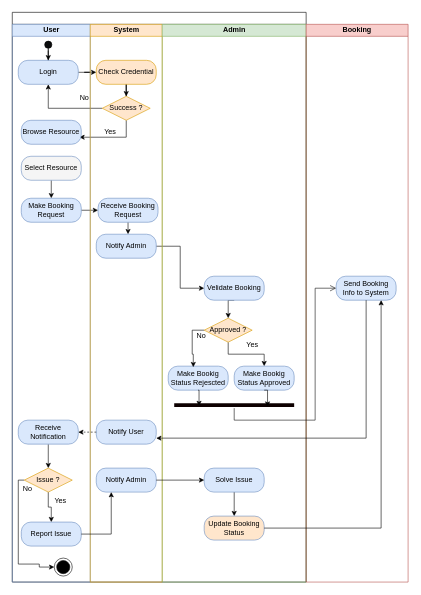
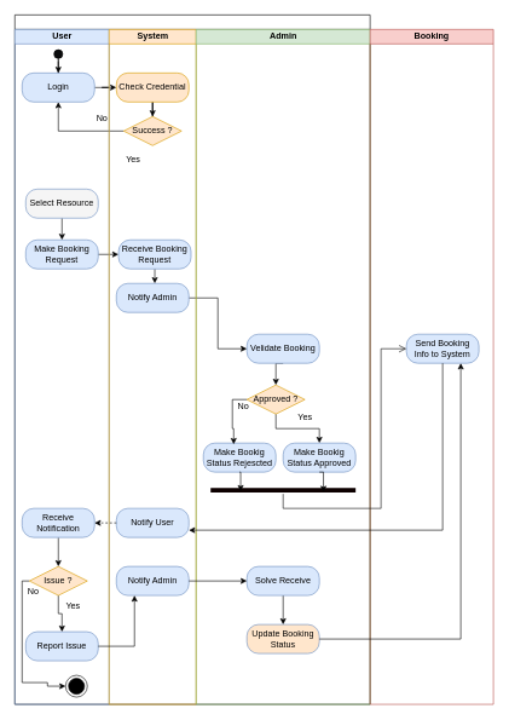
  <mxCell id="0" />
  <mxCell id="1" parent="0" />
  <mxCell id="2" value="" style="swimlane;childLayout=stackLayout;resizeParent=1;resizeParentMax=0;startSize=20;html=1;strokeColor=default;" parent="1" vertex="1"><mxGeometry x="20" y="20" width="490" height="950" as="geometry" /></mxCell>
  <mxCell id="3" style="edgeStyle=orthogonalEdgeStyle;rounded=0;orthogonalLoop=1;jettySize=auto;html=1;entryX=0;entryY=0.5;entryDx=0;entryDy=0;" parent="2" source="11" target="27" edge="1"><mxGeometry relative="1" as="geometry" /></mxCell>
  <mxCell id="4" style="edgeStyle=orthogonalEdgeStyle;rounded=0;orthogonalLoop=1;jettySize=auto;html=1;entryX=0.5;entryY=1;entryDx=0;entryDy=0;" parent="2" source="28" target="11" edge="1"><mxGeometry relative="1" as="geometry" /></mxCell>
- <mxCell id="5" style="edgeStyle=orthogonalEdgeStyle;rounded=0;orthogonalLoop=1;jettySize=auto;html=1;exitX=0.5;exitY=1;exitDx=0;exitDy=0;entryX=0.969;entryY=0.706;entryDx=0;entryDy=0;entryPerimeter=0;" parent="2" source="28" target="12" edge="1"><mxGeometry relative="1" as="geometry" /></mxCell>
  <mxCell id="6" style="edgeStyle=orthogonalEdgeStyle;rounded=0;orthogonalLoop=1;jettySize=auto;html=1;exitX=1;exitY=0.5;exitDx=0;exitDy=0;entryX=0;entryY=0.5;entryDx=0;entryDy=0;" parent="2" source="15" target="31" edge="1"><mxGeometry relative="1" as="geometry" /></mxCell>
  <mxCell id="7" style="edgeStyle=orthogonalEdgeStyle;rounded=0;orthogonalLoop=1;jettySize=auto;html=1;exitX=1;exitY=0.5;exitDx=0;exitDy=0;entryX=0;entryY=0.5;entryDx=0;entryDy=0;" parent="2" source="32" target="37" edge="1"><mxGeometry relative="1" as="geometry" /></mxCell>
  <mxCell id="8" value="User" style="swimlane;startSize=20;html=1;fillColor=#dae8fc;strokeColor=#6c8ebf;" parent="2" vertex="1"><mxGeometry y="20" width="130" height="930" as="geometry" /></mxCell>
  <mxCell id="9" style="edgeStyle=orthogonalEdgeStyle;rounded=0;orthogonalLoop=1;jettySize=auto;html=1;entryX=0.5;entryY=0;entryDx=0;entryDy=0;" parent="8" source="10" target="11" edge="1"><mxGeometry relative="1" as="geometry" /></mxCell>
  <mxCell id="10" value="" style="ellipse;html=1;shape=startState;fillColor=#0B0C0D;strokeColor=#000000;" parent="8" vertex="1"><mxGeometry x="50" y="24" width="20" height="20" as="geometry" /></mxCell>
  <mxCell id="11" value="Login" style="rounded=1;whiteSpace=wrap;html=1;arcSize=40;fillColor=#dae8fc;strokeColor=#6c8ebf;" parent="8" vertex="1"><mxGeometry x="10" y="60" width="100" height="40" as="geometry" /></mxCell>
- <mxCell id="12" value="Browse Resource" style="rounded=1;whiteSpace=wrap;html=1;arcSize=40;fillColor=#dae8fc;strokeColor=#6c8ebf;" parent="8" vertex="1"><mxGeometry x="15" y="160" width="100" height="40" as="geometry" /></mxCell>
  <mxCell id="13" style="edgeStyle=orthogonalEdgeStyle;rounded=0;orthogonalLoop=1;jettySize=auto;html=1;exitX=0.5;exitY=1;exitDx=0;exitDy=0;entryX=0.5;entryY=0;entryDx=0;entryDy=0;" parent="8" source="14" target="15" edge="1"><mxGeometry relative="1" as="geometry" /></mxCell>
  <mxCell id="14" value="Select Resource" style="rounded=1;whiteSpace=wrap;html=1;arcSize=40;fillColor=#f5f5f5;strokeColor=#6c8ebf;" parent="8" vertex="1"><mxGeometry x="15" y="220" width="100" height="40" as="geometry" /></mxCell>
  <mxCell id="15" value="Make Booking Request" style="rounded=1;whiteSpace=wrap;html=1;arcSize=40;fillColor=#dae8fc;strokeColor=#6c8ebf;" parent="8" vertex="1"><mxGeometry x="15" y="290" width="100" height="40" as="geometry" /></mxCell>
  <mxCell id="16" style="edgeStyle=orthogonalEdgeStyle;rounded=0;orthogonalLoop=1;jettySize=auto;html=1;exitX=0.5;exitY=1;exitDx=0;exitDy=0;entryX=0.5;entryY=0;entryDx=0;entryDy=0;" parent="8" source="17" target="20" edge="1"><mxGeometry relative="1" as="geometry" /></mxCell>
  <mxCell id="17" value="Receive Notification" style="rounded=1;whiteSpace=wrap;html=1;arcSize=40;fillColor=#dae8fc;strokeColor=#6c8ebf;" parent="8" vertex="1"><mxGeometry x="10" y="660" width="100" height="40" as="geometry" /></mxCell>
  <mxCell id="18" style="edgeStyle=orthogonalEdgeStyle;rounded=0;orthogonalLoop=1;jettySize=auto;html=1;exitX=0;exitY=0.5;exitDx=0;exitDy=0;entryX=0;entryY=0.5;entryDx=0;entryDy=0;" parent="8" source="20" target="21" edge="1"><mxGeometry relative="1" as="geometry"><Array as="points"><mxPoint x="10" y="760" /><mxPoint x="10" y="900" /><mxPoint x="45" y="900" /></Array></mxGeometry></mxCell>
  <mxCell id="19" style="edgeStyle=orthogonalEdgeStyle;rounded=0;orthogonalLoop=1;jettySize=auto;html=1;exitX=0.5;exitY=1;exitDx=0;exitDy=0;" parent="8" source="20" target="22" edge="1"><mxGeometry relative="1" as="geometry" /></mxCell>
  <mxCell id="20" value="Issue ?" style="rhombus;whiteSpace=wrap;html=1;fillColor=#ffe6cc;strokeColor=#d79b00;" parent="8" vertex="1"><mxGeometry x="20" y="740" width="80" height="40" as="geometry" /></mxCell>
  <mxCell id="21" value="" style="ellipse;html=1;shape=endState;fillColor=#000000;strokeColor=#0d0d0d;" parent="8" vertex="1"><mxGeometry x="70" y="890" width="30" height="30" as="geometry" /></mxCell>
  <mxCell id="22" value="Report Issue" style="rounded=1;whiteSpace=wrap;html=1;arcSize=40;fillColor=#dae8fc;strokeColor=#6c8ebf;" parent="8" vertex="1"><mxGeometry x="15" y="830" width="100" height="40" as="geometry" /></mxCell>
  <mxCell id="23" value="Yes" style="text;html=1;align=center;verticalAlign=middle;resizable=0;points=[];autosize=1;strokeColor=none;fillColor=none;" parent="8" vertex="1"><mxGeometry x="60" y="780" width="40" height="30" as="geometry" /></mxCell>
  <mxCell id="24" value="No" style="text;html=1;align=center;verticalAlign=middle;resizable=0;points=[];autosize=1;strokeColor=none;fillColor=none;" parent="8" vertex="1"><mxGeometry x="5" y="760" width="40" height="30" as="geometry" /></mxCell>
  <mxCell id="25" value="System" style="swimlane;startSize=20;html=1;fillColor=#ffe6cc;strokeColor=#d79b00;" parent="2" vertex="1"><mxGeometry x="130" y="20" width="120" height="930" as="geometry" /></mxCell>
  <mxCell id="26" style="edgeStyle=orthogonalEdgeStyle;rounded=0;orthogonalLoop=1;jettySize=auto;html=1;entryX=0.5;entryY=0;entryDx=0;entryDy=0;" parent="25" source="27" target="28" edge="1"><mxGeometry relative="1" as="geometry" /></mxCell>
  <mxCell id="27" value="Check Credential" style="rounded=1;whiteSpace=wrap;html=1;arcSize=40;fillColor=#ffe6cc;strokeColor=#d79b00;" parent="25" vertex="1"><mxGeometry x="10" y="60" width="100" height="40" as="geometry" /></mxCell>
  <mxCell id="28" value="Success ?" style="rhombus;whiteSpace=wrap;html=1;fillColor=#ffe6cc;strokeColor=#d79b00;" parent="25" vertex="1"><mxGeometry x="20" y="120" width="80" height="40" as="geometry" /></mxCell>
  <mxCell id="29" value="Yes" style="text;html=1;align=center;verticalAlign=middle;resizable=0;points=[];autosize=1;strokeColor=none;fillColor=none;" parent="25" vertex="1"><mxGeometry x="13" y="165" width="40" height="30" as="geometry" /></mxCell>
  <mxCell id="30" style="edgeStyle=orthogonalEdgeStyle;rounded=0;orthogonalLoop=1;jettySize=auto;html=1;exitX=0.5;exitY=1;exitDx=0;exitDy=0;entryX=0.5;entryY=0;entryDx=0;entryDy=0;" parent="25" source="31" edge="1"><mxGeometry relative="1" as="geometry"><mxPoint x="63" y="350" as="targetPoint" /></mxGeometry></mxCell>
  <mxCell id="31" value="Receive Booking Request" style="rounded=1;whiteSpace=wrap;html=1;arcSize=40;fillColor=#dae8fc;strokeColor=#6c8ebf;" parent="25" vertex="1"><mxGeometry x="13" y="290" width="100" height="40" as="geometry" /></mxCell>
  <mxCell id="32" value="Notify Admin" style="rounded=1;whiteSpace=wrap;html=1;arcSize=40;fillColor=#dae8fc;strokeColor=#6c8ebf;" parent="25" vertex="1"><mxGeometry x="10" y="350" width="100" height="40" as="geometry" /></mxCell>
  <mxCell id="33" value="Notify User" style="rounded=1;whiteSpace=wrap;html=1;arcSize=40;fillColor=#dae8fc;strokeColor=#6c8ebf;" parent="25" vertex="1"><mxGeometry x="10" y="660" width="100" height="40" as="geometry" /></mxCell>
  <mxCell id="34" value="Notify Admin" style="rounded=1;whiteSpace=wrap;html=1;arcSize=40;fillColor=#dae8fc;strokeColor=#6c8ebf;" parent="25" vertex="1"><mxGeometry x="10" y="740" width="100" height="40" as="geometry" /></mxCell>
  <mxCell id="35" value="Admin" style="swimlane;startSize=20;html=1;fillColor=#d5e8d4;strokeColor=#82b366;" parent="2" vertex="1"><mxGeometry x="250" y="20" width="240" height="930" as="geometry" /></mxCell>
  <mxCell id="36" style="edgeStyle=orthogonalEdgeStyle;rounded=0;orthogonalLoop=1;jettySize=auto;html=1;exitX=0.5;exitY=1;exitDx=0;exitDy=0;entryX=0.5;entryY=0;entryDx=0;entryDy=0;" parent="35" source="37" target="39" edge="1"><mxGeometry relative="1" as="geometry" /></mxCell>
  <mxCell id="37" value="Velidate Booking" style="rounded=1;whiteSpace=wrap;html=1;arcSize=40;fillColor=#dae8fc;strokeColor=#6c8ebf;" parent="35" vertex="1"><mxGeometry x="70" y="420" width="100" height="40" as="geometry" /></mxCell>
  <mxCell id="38" style="edgeStyle=orthogonalEdgeStyle;rounded=0;orthogonalLoop=1;jettySize=auto;html=1;exitX=0.5;exitY=1;exitDx=0;exitDy=0;entryX=0.5;entryY=0;entryDx=0;entryDy=0;" parent="35" source="39" target="40" edge="1"><mxGeometry relative="1" as="geometry" /></mxCell>
  <mxCell id="39" value="Approved ?" style="rhombus;whiteSpace=wrap;html=1;fillColor=#ffe6cc;strokeColor=#d79b00;" parent="35" vertex="1"><mxGeometry x="70" y="490" width="80" height="40" as="geometry" /></mxCell>
  <mxCell id="40" value="Make Bookig Status Approved" style="rounded=1;whiteSpace=wrap;html=1;arcSize=40;fillColor=#dae8fc;strokeColor=#6c8ebf;" parent="35" vertex="1"><mxGeometry x="120" y="570" width="100" height="40" as="geometry" /></mxCell>
  <mxCell id="41" value="Make Bookig Status Rejescted" style="rounded=1;whiteSpace=wrap;html=1;arcSize=40;fillColor=#dae8fc;strokeColor=#6c8ebf;" parent="35" vertex="1"><mxGeometry x="10" y="570" width="100" height="40" as="geometry" /></mxCell>
  <mxCell id="42" style="edgeStyle=orthogonalEdgeStyle;rounded=0;orthogonalLoop=1;jettySize=auto;html=1;exitX=0;exitY=0.5;exitDx=0;exitDy=0;entryX=0.418;entryY=0.04;entryDx=0;entryDy=0;entryPerimeter=0;" parent="35" source="39" target="41" edge="1"><mxGeometry relative="1" as="geometry" /></mxCell>
  <mxCell id="43" value="" style="shape=line;html=1;strokeWidth=6;strokeColor=#0D0000;fillColor=#130101;" parent="35" vertex="1"><mxGeometry x="20" y="630" width="200" height="10" as="geometry" /></mxCell>
  <mxCell id="44" style="edgeStyle=orthogonalEdgeStyle;rounded=0;orthogonalLoop=1;jettySize=auto;html=1;exitX=0.5;exitY=1;exitDx=0;exitDy=0;entryX=0.207;entryY=0.638;entryDx=0;entryDy=0;entryPerimeter=0;" parent="35" source="41" target="43" edge="1"><mxGeometry relative="1" as="geometry" /></mxCell>
  <mxCell id="45" style="edgeStyle=orthogonalEdgeStyle;rounded=0;orthogonalLoop=1;jettySize=auto;html=1;exitX=0.5;exitY=1;exitDx=0;exitDy=0;entryX=0.778;entryY=0.748;entryDx=0;entryDy=0;entryPerimeter=0;" parent="35" source="40" target="43" edge="1"><mxGeometry relative="1" as="geometry" /></mxCell>
  <mxCell id="46" style="edgeStyle=orthogonalEdgeStyle;rounded=0;orthogonalLoop=1;jettySize=auto;html=1;entryX=0.5;entryY=0;entryDx=0;entryDy=0;" parent="35" source="47" target="48" edge="1"><mxGeometry relative="1" as="geometry" /></mxCell>
- <mxCell id="47" value="Solve Issue" style="rounded=1;whiteSpace=wrap;html=1;arcSize=40;fillColor=#dae8fc;strokeColor=#6c8ebf;" parent="35" vertex="1"><mxGeometry x="70" y="740" width="100" height="40" as="geometry" /></mxCell>
+ <mxCell id="47" value="Solve Receive" style="rounded=1;whiteSpace=wrap;html=1;arcSize=40;fillColor=#dae8fc;strokeColor=#6c8ebf;" parent="35" vertex="1"><mxGeometry x="70" y="740" width="100" height="40" as="geometry" /></mxCell>
  <mxCell id="48" value="Update Booking Status" style="rounded=1;whiteSpace=wrap;html=1;arcSize=40;fillColor=#ffe6cc;strokeColor=#6c8ebf;" parent="35" vertex="1"><mxGeometry x="70" y="820" width="100" height="40" as="geometry" /></mxCell>
  <mxCell id="49" value="Yes" style="text;html=1;align=center;verticalAlign=middle;resizable=0;points=[];autosize=1;strokeColor=none;fillColor=none;" parent="35" vertex="1"><mxGeometry x="130" y="520" width="40" height="30" as="geometry" /></mxCell>
  <mxCell id="50" value="No" style="text;html=1;align=center;verticalAlign=middle;resizable=0;points=[];autosize=1;strokeColor=none;fillColor=none;" parent="35" vertex="1"><mxGeometry x="45" y="505" width="40" height="30" as="geometry" /></mxCell>
  <mxCell id="51" style="edgeStyle=orthogonalEdgeStyle;rounded=0;orthogonalLoop=1;jettySize=auto;html=1;exitX=0;exitY=0.5;exitDx=0;exitDy=0;entryX=1;entryY=0.5;entryDx=0;entryDy=0;dashed=1;" parent="2" source="33" target="17" edge="1"><mxGeometry relative="1" as="geometry" /></mxCell>
  <mxCell id="52" style="edgeStyle=orthogonalEdgeStyle;rounded=0;orthogonalLoop=1;jettySize=auto;html=1;exitX=1;exitY=0.5;exitDx=0;exitDy=0;" parent="2" source="34" target="47" edge="1"><mxGeometry relative="1" as="geometry" /></mxCell>
  <mxCell id="53" style="edgeStyle=orthogonalEdgeStyle;rounded=0;orthogonalLoop=1;jettySize=auto;html=1;exitX=1;exitY=0.5;exitDx=0;exitDy=0;entryX=0.25;entryY=1;entryDx=0;entryDy=0;" parent="2" source="22" target="34" edge="1"><mxGeometry relative="1" as="geometry" /></mxCell>
  <mxCell id="54" value="No" style="text;html=1;align=center;verticalAlign=middle;resizable=0;points=[];autosize=1;strokeColor=none;fillColor=none;" parent="1" vertex="1"><mxGeometry x="120" y="148" width="40" height="30" as="geometry" /></mxCell>
  <mxCell id="55" value="Booking" style="swimlane;startSize=20;whiteSpace=wrap;html=1;fillColor=#f8cecc;strokeColor=#b85450;" parent="1" vertex="1"><mxGeometry x="510" y="40" width="170" height="930" as="geometry" /></mxCell>
  <mxCell id="56" value="Send Booking Info to System" style="rounded=1;whiteSpace=wrap;html=1;arcSize=40;fillColor=#dae8fc;strokeColor=#6c8ebf;" parent="55" vertex="1"><mxGeometry x="50" y="420" width="100" height="40" as="geometry" /></mxCell>
  <mxCell id="57" value="" style="edgeStyle=orthogonalEdgeStyle;html=1;verticalAlign=bottom;endArrow=open;endSize=8;strokeColor=#121212;rounded=0;entryX=0;entryY=0.5;entryDx=0;entryDy=0;" parent="1" source="43" target="56" edge="1"><mxGeometry relative="1" as="geometry"><mxPoint x="390" y="710" as="targetPoint" /><Array as="points"><mxPoint x="390" y="700" /><mxPoint x="525" y="700" /><mxPoint x="525" y="480" /></Array></mxGeometry></mxCell>
  <mxCell id="58" style="edgeStyle=orthogonalEdgeStyle;rounded=0;orthogonalLoop=1;jettySize=auto;html=1;entryX=1;entryY=0.75;entryDx=0;entryDy=0;" parent="1" source="56" target="33" edge="1"><mxGeometry relative="1" as="geometry"><Array as="points"><mxPoint x="610" y="730" /></Array></mxGeometry></mxCell>
  <mxCell id="59" style="edgeStyle=orthogonalEdgeStyle;rounded=0;orthogonalLoop=1;jettySize=auto;html=1;exitX=1;exitY=0.5;exitDx=0;exitDy=0;entryX=0.75;entryY=1;entryDx=0;entryDy=0;" parent="1" source="48" target="56" edge="1"><mxGeometry relative="1" as="geometry"><mxPoint x="555" y="880" as="targetPoint" /></mxGeometry></mxCell>
